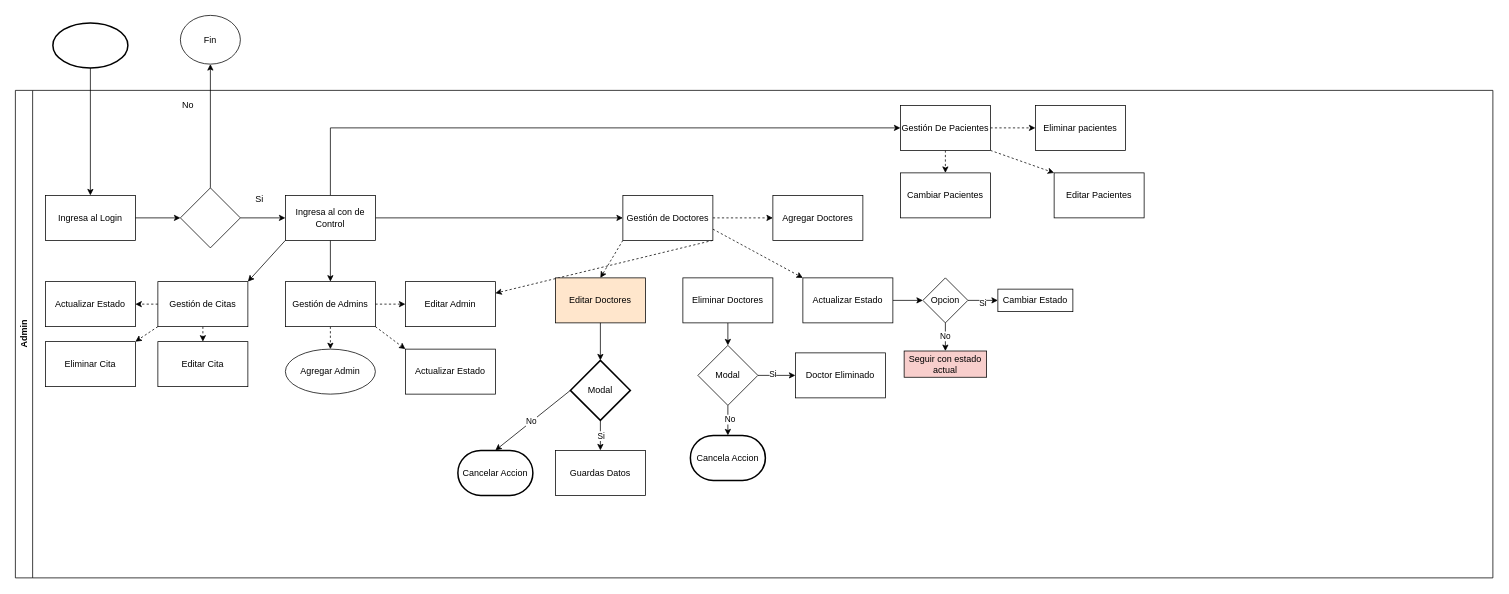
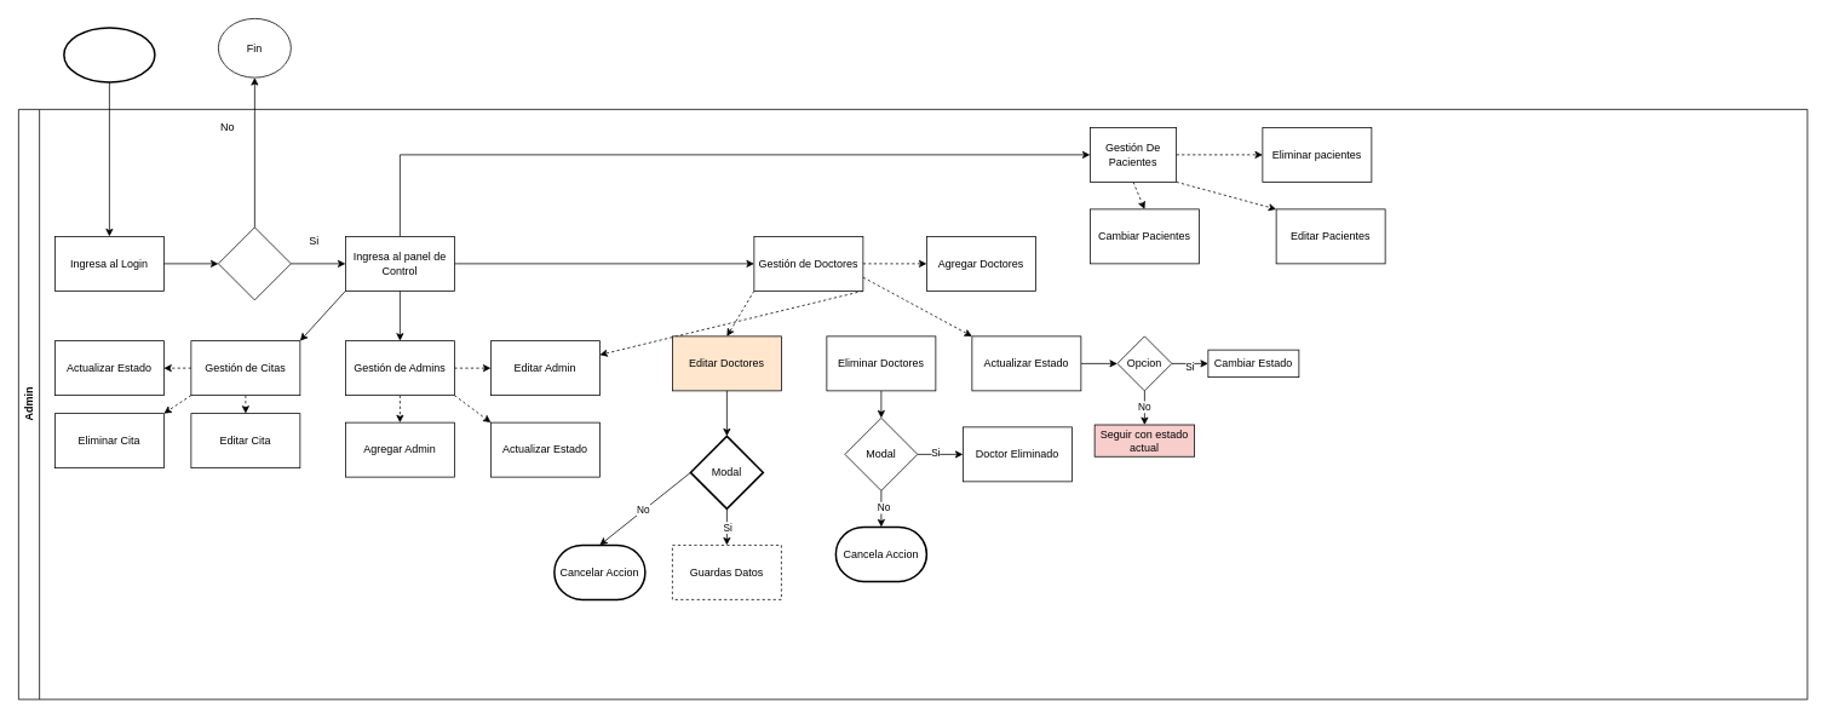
  <mxCell id="0" />
  <mxCell id="1" parent="0" />
  <mxCell id="2" style="edgeStyle=orthogonalEdgeStyle;rounded=0;orthogonalLoop=1;jettySize=auto;html=1;exitX=0.5;exitY=1;exitDx=0;exitDy=0;exitPerimeter=0;" edge="1" parent="1" source="71" target="6"><mxGeometry relative="1" as="geometry"><mxPoint x="120" y="140" as="sourcePoint" /></mxGeometry></mxCell>
  <mxCell id="3" style="edgeStyle=orthogonalEdgeStyle;rounded=0;orthogonalLoop=1;jettySize=auto;html=1;exitX=0.5;exitY=0;exitDx=0;exitDy=0;entryX=0.5;entryY=1;entryDx=0;entryDy=0;" edge="1" parent="1" source="8" target="4"><mxGeometry relative="1" as="geometry" /></mxCell>
  <mxCell id="4" value="Fin" style="ellipse;whiteSpace=wrap;html=1;aspect=fixed;" vertex="1" parent="1"><mxGeometry x="240" y="20" width="80" height="65" as="geometry" /></mxCell>
  <mxCell id="5" value="Admin" style="swimlane;horizontal=0;whiteSpace=wrap;html=1;" vertex="1" parent="1"><mxGeometry x="20" y="120" width="1970" height="650" as="geometry" /></mxCell>
  <mxCell id="6" value="Ingresa al Login" style="rounded=0;whiteSpace=wrap;html=1;" vertex="1" parent="5"><mxGeometry x="40" y="140" width="120" height="60" as="geometry" /></mxCell>
  <mxCell id="7" style="edgeStyle=orthogonalEdgeStyle;rounded=0;orthogonalLoop=1;jettySize=auto;html=1;exitX=1;exitY=0.5;exitDx=0;exitDy=0;entryX=0;entryY=0.5;entryDx=0;entryDy=0;" edge="1" parent="5" source="8" target="15"><mxGeometry relative="1" as="geometry" /></mxCell>
  <mxCell id="8" value="" style="rhombus;whiteSpace=wrap;html=1;" vertex="1" parent="5"><mxGeometry x="220" y="130" width="80" height="80" as="geometry" /></mxCell>
  <mxCell id="9" value="No" style="text;html=1;align=center;verticalAlign=middle;resizable=0;points=[];autosize=1;strokeColor=none;fillColor=none;" vertex="1" parent="5"><mxGeometry x="210" y="5" width="40" height="30" as="geometry" /></mxCell>
  <mxCell id="10" style="edgeStyle=orthogonalEdgeStyle;rounded=0;orthogonalLoop=1;jettySize=auto;html=1;entryX=0;entryY=0.5;entryDx=0;entryDy=0;" edge="1" parent="5" source="6" target="8"><mxGeometry relative="1" as="geometry" /></mxCell>
  <mxCell id="11" style="rounded=0;orthogonalLoop=1;jettySize=auto;html=1;exitX=1;exitY=0.5;exitDx=0;exitDy=0;entryX=0;entryY=0.5;entryDx=0;entryDy=0;" edge="1" parent="5" source="15" target="21"><mxGeometry relative="1" as="geometry" /></mxCell>
  <mxCell id="12" style="rounded=0;orthogonalLoop=1;jettySize=auto;html=1;exitX=0.5;exitY=1;exitDx=0;exitDy=0;entryX=0.5;entryY=0;entryDx=0;entryDy=0;" edge="1" parent="5" source="15" target="29"><mxGeometry relative="1" as="geometry" /></mxCell>
  <mxCell id="13" style="rounded=0;orthogonalLoop=1;jettySize=auto;html=1;entryX=1;entryY=0;entryDx=0;entryDy=0;exitX=0;exitY=1;exitDx=0;exitDy=0;" edge="1" parent="5" source="15" target="33"><mxGeometry relative="1" as="geometry"><mxPoint x="420" y="205" as="sourcePoint" /></mxGeometry></mxCell>
  <mxCell id="14" style="edgeStyle=orthogonalEdgeStyle;rounded=0;orthogonalLoop=1;jettySize=auto;html=1;exitX=0.5;exitY=0;exitDx=0;exitDy=0;entryX=0;entryY=0.5;entryDx=0;entryDy=0;" edge="1" parent="5" source="15" target="25"><mxGeometry relative="1" as="geometry" /></mxCell>
- <mxCell id="15" value="Ingresa al con de Control" style="rounded=0;whiteSpace=wrap;html=1;" vertex="1" parent="5"><mxGeometry x="360" y="140" width="120" height="60" as="geometry" /></mxCell>
+ <mxCell id="15" value="Ingresa al panel de Control" style="rounded=0;whiteSpace=wrap;html=1;" vertex="1" parent="5"><mxGeometry x="360" y="140" width="120" height="60" as="geometry" /></mxCell>
  <mxCell id="16" value="Si" style="text;html=1;align=center;verticalAlign=middle;resizable=0;points=[];autosize=1;strokeColor=none;fillColor=none;" vertex="1" parent="5"><mxGeometry x="310" y="130" width="30" height="30" as="geometry" /></mxCell>
  <mxCell id="17" style="rounded=0;orthogonalLoop=1;jettySize=auto;html=1;exitX=1;exitY=0.5;exitDx=0;exitDy=0;entryX=0;entryY=0.5;entryDx=0;entryDy=0;dashed=1;" edge="1" parent="5" source="21" target="43"><mxGeometry relative="1" as="geometry"><mxPoint x="780" y="175" as="sourcePoint" /></mxGeometry></mxCell>
  <mxCell id="18" style="rounded=0;orthogonalLoop=1;jettySize=auto;html=1;exitX=0;exitY=1;exitDx=0;exitDy=0;entryX=0.5;entryY=0;entryDx=0;entryDy=0;dashed=1;" edge="1" parent="5" source="21" target="44"><mxGeometry relative="1" as="geometry"><mxPoint x="780" y="205" as="sourcePoint" /></mxGeometry></mxCell>
  <mxCell id="19" style="rounded=0;orthogonalLoop=1;jettySize=auto;html=1;exitX=1;exitY=1;exitDx=0;exitDy=0;dashed=1;" edge="1" parent="5" source="21" target="41"><mxGeometry relative="1" as="geometry"><mxPoint x="780" y="190" as="sourcePoint" /></mxGeometry></mxCell>
  <mxCell id="20" style="rounded=0;orthogonalLoop=1;jettySize=auto;html=1;exitX=1;exitY=0.75;exitDx=0;exitDy=0;entryX=0;entryY=0;entryDx=0;entryDy=0;dashed=1;" edge="1" parent="5" source="21" target="63"><mxGeometry relative="1" as="geometry" /></mxCell>
  <mxCell id="21" value="Gestión de Doctores" style="rounded=0;whiteSpace=wrap;html=1;" vertex="1" parent="5"><mxGeometry x="810" y="140" width="120" height="60" as="geometry" /></mxCell>
  <mxCell id="22" style="edgeStyle=orthogonalEdgeStyle;rounded=0;orthogonalLoop=1;jettySize=auto;html=1;exitX=1;exitY=0.5;exitDx=0;exitDy=0;entryX=0;entryY=0.5;entryDx=0;entryDy=0;dashed=1;" edge="1" parent="5" source="25" target="34"><mxGeometry relative="1" as="geometry" /></mxCell>
  <mxCell id="23" style="rounded=0;orthogonalLoop=1;jettySize=auto;html=1;exitX=0.5;exitY=1;exitDx=0;exitDy=0;entryX=0.5;entryY=0;entryDx=0;entryDy=0;dashed=1;" edge="1" parent="5" source="25" target="35"><mxGeometry relative="1" as="geometry" /></mxCell>
  <mxCell id="24" style="rounded=0;orthogonalLoop=1;jettySize=auto;html=1;exitX=1;exitY=1;exitDx=0;exitDy=0;entryX=0;entryY=0;entryDx=0;entryDy=0;dashed=1;" edge="1" parent="5" source="25" target="42"><mxGeometry relative="1" as="geometry" /></mxCell>
- <mxCell id="25" value="Gestión De Pacientes" style="rounded=0;whiteSpace=wrap;html=1;" vertex="1" parent="5"><mxGeometry x="1180" y="20" width="120" height="60" as="geometry" /></mxCell>
+ <mxCell id="25" value="Gestión De Pacientes" style="rounded=0;whiteSpace=wrap;html=1;" vertex="1" parent="5"><mxGeometry x="1180" y="20" width="95" height="60" as="geometry" /></mxCell>
  <mxCell id="26" style="edgeStyle=orthogonalEdgeStyle;rounded=0;orthogonalLoop=1;jettySize=auto;html=1;exitX=0.5;exitY=1;exitDx=0;exitDy=0;entryX=0.5;entryY=0;entryDx=0;entryDy=0;dashed=1;" edge="1" parent="5" source="29" target="39"><mxGeometry relative="1" as="geometry" /></mxCell>
  <mxCell id="27" style="edgeStyle=orthogonalEdgeStyle;rounded=0;orthogonalLoop=1;jettySize=auto;html=1;exitX=1;exitY=0.5;exitDx=0;exitDy=0;entryX=0;entryY=0.5;entryDx=0;entryDy=0;dashed=1;" edge="1" parent="5" source="29" target="41"><mxGeometry relative="1" as="geometry" /></mxCell>
  <mxCell id="28" style="rounded=0;orthogonalLoop=1;jettySize=auto;html=1;exitX=1;exitY=1;exitDx=0;exitDy=0;entryX=0;entryY=0;entryDx=0;entryDy=0;dashed=1;" edge="1" parent="5" source="29" target="40"><mxGeometry relative="1" as="geometry" /></mxCell>
  <mxCell id="29" value="Gestión de Admins" style="rounded=0;whiteSpace=wrap;html=1;" vertex="1" parent="5"><mxGeometry x="360" y="255" width="120" height="60" as="geometry" /></mxCell>
  <mxCell id="30" style="rounded=0;orthogonalLoop=1;jettySize=auto;html=1;exitX=0;exitY=1;exitDx=0;exitDy=0;entryX=1;entryY=0;entryDx=0;entryDy=0;dashed=1;" edge="1" parent="5" source="33" target="36"><mxGeometry relative="1" as="geometry" /></mxCell>
  <mxCell id="31" style="edgeStyle=orthogonalEdgeStyle;rounded=0;orthogonalLoop=1;jettySize=auto;html=1;exitX=0.5;exitY=1;exitDx=0;exitDy=0;entryX=0.5;entryY=0;entryDx=0;entryDy=0;dashed=1;" edge="1" parent="5" source="33" target="37"><mxGeometry relative="1" as="geometry" /></mxCell>
  <mxCell id="32" style="rounded=0;orthogonalLoop=1;jettySize=auto;html=1;exitX=0;exitY=0.5;exitDx=0;exitDy=0;entryX=1;entryY=0.5;entryDx=0;entryDy=0;dashed=1;" edge="1" parent="5" source="33" target="38"><mxGeometry relative="1" as="geometry" /></mxCell>
  <mxCell id="33" value="Gestión de Citas" style="rounded=0;whiteSpace=wrap;html=1;" vertex="1" parent="5"><mxGeometry x="190" y="255" width="120" height="60" as="geometry" /></mxCell>
- <mxCell id="34" value="Eliminar pacientes" style="rounded=0;whiteSpace=wrap;html=1;" vertex="1" parent="5"><mxGeometry x="1360" y="20" width="120" height="60" as="geometry" /></mxCell>
+ <mxCell id="34" value="Eliminar pacientes" style="rounded=0;whiteSpace=wrap;html=1;" vertex="1" parent="5"><mxGeometry x="1370" y="20" width="120" height="60" as="geometry" /></mxCell>
  <mxCell id="35" value="Cambiar Pacientes" style="rounded=0;whiteSpace=wrap;html=1;" vertex="1" parent="5"><mxGeometry x="1180" y="110" width="120" height="60" as="geometry" /></mxCell>
  <mxCell id="36" value="Eliminar Cita" style="rounded=0;whiteSpace=wrap;html=1;" vertex="1" parent="5"><mxGeometry x="40" y="335" width="120" height="60" as="geometry" /></mxCell>
  <mxCell id="37" value="Editar Cita" style="rounded=0;whiteSpace=wrap;html=1;" vertex="1" parent="5"><mxGeometry x="190" y="335" width="120" height="60" as="geometry" /></mxCell>
  <mxCell id="38" value="Actualizar Estado" style="rounded=0;whiteSpace=wrap;html=1;" vertex="1" parent="5"><mxGeometry x="40" y="255" width="120" height="60" as="geometry" /></mxCell>
- <mxCell id="39" value="Agregar Admin" style="ellipse;whiteSpace=wrap;html=1;" vertex="1" parent="5"><mxGeometry x="360" y="345" width="120" height="60" as="geometry" /></mxCell>
+ <mxCell id="39" value="Agregar Admin" style="rounded=0;whiteSpace=wrap;html=1;" vertex="1" parent="5"><mxGeometry x="360" y="345" width="120" height="60" as="geometry" /></mxCell>
  <mxCell id="40" value="Actualizar Estado" style="rounded=0;whiteSpace=wrap;html=1;" vertex="1" parent="5"><mxGeometry x="520" y="345" width="120" height="60" as="geometry" /></mxCell>
  <mxCell id="41" value="Editar Admin" style="rounded=0;whiteSpace=wrap;html=1;" vertex="1" parent="5"><mxGeometry x="520" y="255" width="120" height="60" as="geometry" /></mxCell>
  <mxCell id="42" value="Editar Pacientes" style="rounded=0;whiteSpace=wrap;html=1;" vertex="1" parent="5"><mxGeometry x="1385" y="110" width="120" height="60" as="geometry" /></mxCell>
- <mxCell id="43" value="Agregar Doctores" style="rounded=0;whiteSpace=wrap;html=1;" vertex="1" parent="5"><mxGeometry x="1010" y="140" width="120" height="60" as="geometry" /></mxCell>
+ <mxCell id="43" value="Agregar Doctores" style="rounded=0;whiteSpace=wrap;html=1;" vertex="1" parent="5"><mxGeometry x="1000" y="140" width="120" height="60" as="geometry" /></mxCell>
  <mxCell id="44" value="Editar Doctores" style="rounded=0;whiteSpace=wrap;html=1;fillColor=#ffe6cc;" vertex="1" parent="5"><mxGeometry x="720" y="250" width="120" height="60" as="geometry" /></mxCell>
  <mxCell id="45" style="rounded=0;orthogonalLoop=1;jettySize=auto;html=1;exitX=0.5;exitY=1;exitDx=0;exitDy=0;" edge="1" parent="5" source="46" target="49"><mxGeometry relative="1" as="geometry" /></mxCell>
  <mxCell id="46" value="Eliminar Doctores" style="rounded=0;whiteSpace=wrap;html=1;" vertex="1" parent="5"><mxGeometry x="890" y="250" width="120" height="60" as="geometry" /></mxCell>
  <mxCell id="47" style="rounded=0;orthogonalLoop=1;jettySize=auto;html=1;exitX=1;exitY=0.5;exitDx=0;exitDy=0;entryX=0;entryY=0.5;entryDx=0;entryDy=0;" edge="1" parent="5" source="49" target="50"><mxGeometry relative="1" as="geometry" /></mxCell>
  <mxCell id="48" value="Si" style="edgeLabel;html=1;align=center;verticalAlign=middle;resizable=0;points=[];" vertex="1" connectable="0" parent="47"><mxGeometry x="-0.243" y="2" relative="1" as="geometry"><mxPoint as="offset" /></mxGeometry></mxCell>
  <mxCell id="49" value="Modal" style="rhombus;whiteSpace=wrap;html=1;" vertex="1" parent="5"><mxGeometry x="910" y="340" width="80" height="80" as="geometry" /></mxCell>
  <mxCell id="50" value="Doctor Eliminado" style="rounded=0;whiteSpace=wrap;html=1;" vertex="1" parent="5"><mxGeometry x="1040" y="350" width="120" height="60" as="geometry" /></mxCell>
  <mxCell id="51" value="Cancela Accion" style="strokeWidth=2;html=1;shape=mxgraph.flowchart.terminator;whiteSpace=wrap;" vertex="1" parent="5"><mxGeometry x="900" y="460" width="100" height="60" as="geometry" /></mxCell>
  <mxCell id="52" style="edgeStyle=orthogonalEdgeStyle;rounded=0;orthogonalLoop=1;jettySize=auto;html=1;exitX=0.5;exitY=1;exitDx=0;exitDy=0;entryX=0.5;entryY=0;entryDx=0;entryDy=0;entryPerimeter=0;" edge="1" parent="5" source="49" target="51"><mxGeometry relative="1" as="geometry" /></mxCell>
  <mxCell id="53" value="No" style="edgeLabel;html=1;align=center;verticalAlign=middle;resizable=0;points=[];" vertex="1" connectable="0" parent="52"><mxGeometry x="-0.118" y="2" relative="1" as="geometry"><mxPoint as="offset" /></mxGeometry></mxCell>
  <mxCell id="54" style="rounded=0;orthogonalLoop=1;jettySize=auto;html=1;exitX=0.5;exitY=1;exitDx=0;exitDy=0;exitPerimeter=0;" edge="1" parent="5" source="56" target="58"><mxGeometry relative="1" as="geometry" /></mxCell>
  <mxCell id="55" value="Si" style="edgeLabel;html=1;align=center;verticalAlign=middle;resizable=0;points=[];" vertex="1" connectable="0" parent="54"><mxGeometry x="0.015" relative="1" as="geometry"><mxPoint as="offset" /></mxGeometry></mxCell>
  <mxCell id="56" value="Modal" style="strokeWidth=2;html=1;shape=mxgraph.flowchart.decision;whiteSpace=wrap;" vertex="1" parent="5"><mxGeometry x="740" y="360" width="80" height="80" as="geometry" /></mxCell>
  <mxCell id="57" style="rounded=0;orthogonalLoop=1;jettySize=auto;html=1;exitX=0.5;exitY=1;exitDx=0;exitDy=0;entryX=0.5;entryY=0;entryDx=0;entryDy=0;entryPerimeter=0;" edge="1" parent="5" source="44" target="56"><mxGeometry relative="1" as="geometry" /></mxCell>
- <mxCell id="58" value="Guardas Datos" style="rounded=0;whiteSpace=wrap;html=1;" vertex="1" parent="5"><mxGeometry x="720" y="480" width="120" height="60" as="geometry" /></mxCell>
+ <mxCell id="58" value="Guardas Datos" style="rounded=0;whiteSpace=wrap;html=1;dashed=1;" vertex="1" parent="5"><mxGeometry x="720" y="480" width="120" height="60" as="geometry" /></mxCell>
  <mxCell id="59" value="Cancelar Accion" style="strokeWidth=2;html=1;shape=mxgraph.flowchart.terminator;whiteSpace=wrap;" vertex="1" parent="5"><mxGeometry x="590" y="480" width="100" height="60" as="geometry" /></mxCell>
  <mxCell id="60" style="rounded=0;orthogonalLoop=1;jettySize=auto;html=1;exitX=0;exitY=0.5;exitDx=0;exitDy=0;exitPerimeter=0;entryX=0.5;entryY=0;entryDx=0;entryDy=0;entryPerimeter=0;" edge="1" parent="5" source="56" target="59"><mxGeometry relative="1" as="geometry" /></mxCell>
  <mxCell id="61" value="No" style="edgeLabel;html=1;align=center;verticalAlign=middle;resizable=0;points=[];" vertex="1" connectable="0" parent="60"><mxGeometry x="0.036" y="-1" relative="1" as="geometry"><mxPoint as="offset" /></mxGeometry></mxCell>
  <mxCell id="62" style="rounded=0;orthogonalLoop=1;jettySize=auto;html=1;exitX=1;exitY=0.5;exitDx=0;exitDy=0;entryX=0;entryY=0.5;entryDx=0;entryDy=0;" edge="1" parent="5" source="63" target="68"><mxGeometry relative="1" as="geometry" /></mxCell>
  <mxCell id="63" value="Actualizar Estado" style="rounded=0;whiteSpace=wrap;html=1;" vertex="1" parent="5"><mxGeometry x="1050" y="250" width="120" height="60" as="geometry" /></mxCell>
  <mxCell id="64" style="rounded=0;orthogonalLoop=1;jettySize=auto;html=1;exitX=1;exitY=0.5;exitDx=0;exitDy=0;entryX=0;entryY=0.5;entryDx=0;entryDy=0;" edge="1" parent="5" source="68" target="69"><mxGeometry relative="1" as="geometry" /></mxCell>
  <mxCell id="65" value="Si" style="edgeLabel;html=1;align=center;verticalAlign=middle;resizable=0;points=[];" vertex="1" connectable="0" parent="64"><mxGeometry x="-0.05" y="-3" relative="1" as="geometry"><mxPoint as="offset" /></mxGeometry></mxCell>
  <mxCell id="66" style="rounded=0;orthogonalLoop=1;jettySize=auto;html=1;exitX=0.5;exitY=1;exitDx=0;exitDy=0;entryX=0.5;entryY=0;entryDx=0;entryDy=0;" edge="1" parent="5" source="68" target="70"><mxGeometry relative="1" as="geometry" /></mxCell>
  <mxCell id="67" value="No" style="edgeLabel;html=1;align=center;verticalAlign=middle;resizable=0;points=[];" vertex="1" connectable="0" parent="66"><mxGeometry x="-0.067" y="-1" relative="1" as="geometry"><mxPoint as="offset" /></mxGeometry></mxCell>
  <mxCell id="68" value="Opcion" style="rhombus;whiteSpace=wrap;html=1;" vertex="1" parent="5"><mxGeometry x="1210" y="250" width="60" height="60" as="geometry" /></mxCell>
  <mxCell id="69" value="Cambiar Estado" style="rounded=0;whiteSpace=wrap;html=1;" vertex="1" parent="5"><mxGeometry x="1310" y="265" width="100" height="30" as="geometry" /></mxCell>
  <mxCell id="70" value="Seguir con estado actual" style="rounded=0;whiteSpace=wrap;html=1;fillColor=#f8cecc;" vertex="1" parent="5"><mxGeometry x="1185" y="347.5" width="110" height="35" as="geometry" /></mxCell>
  <mxCell id="71" value="" style="strokeWidth=2;html=1;shape=mxgraph.flowchart.start_1;whiteSpace=wrap;" vertex="1" parent="1"><mxGeometry x="70" y="30" width="100" height="60" as="geometry" /></mxCell>
